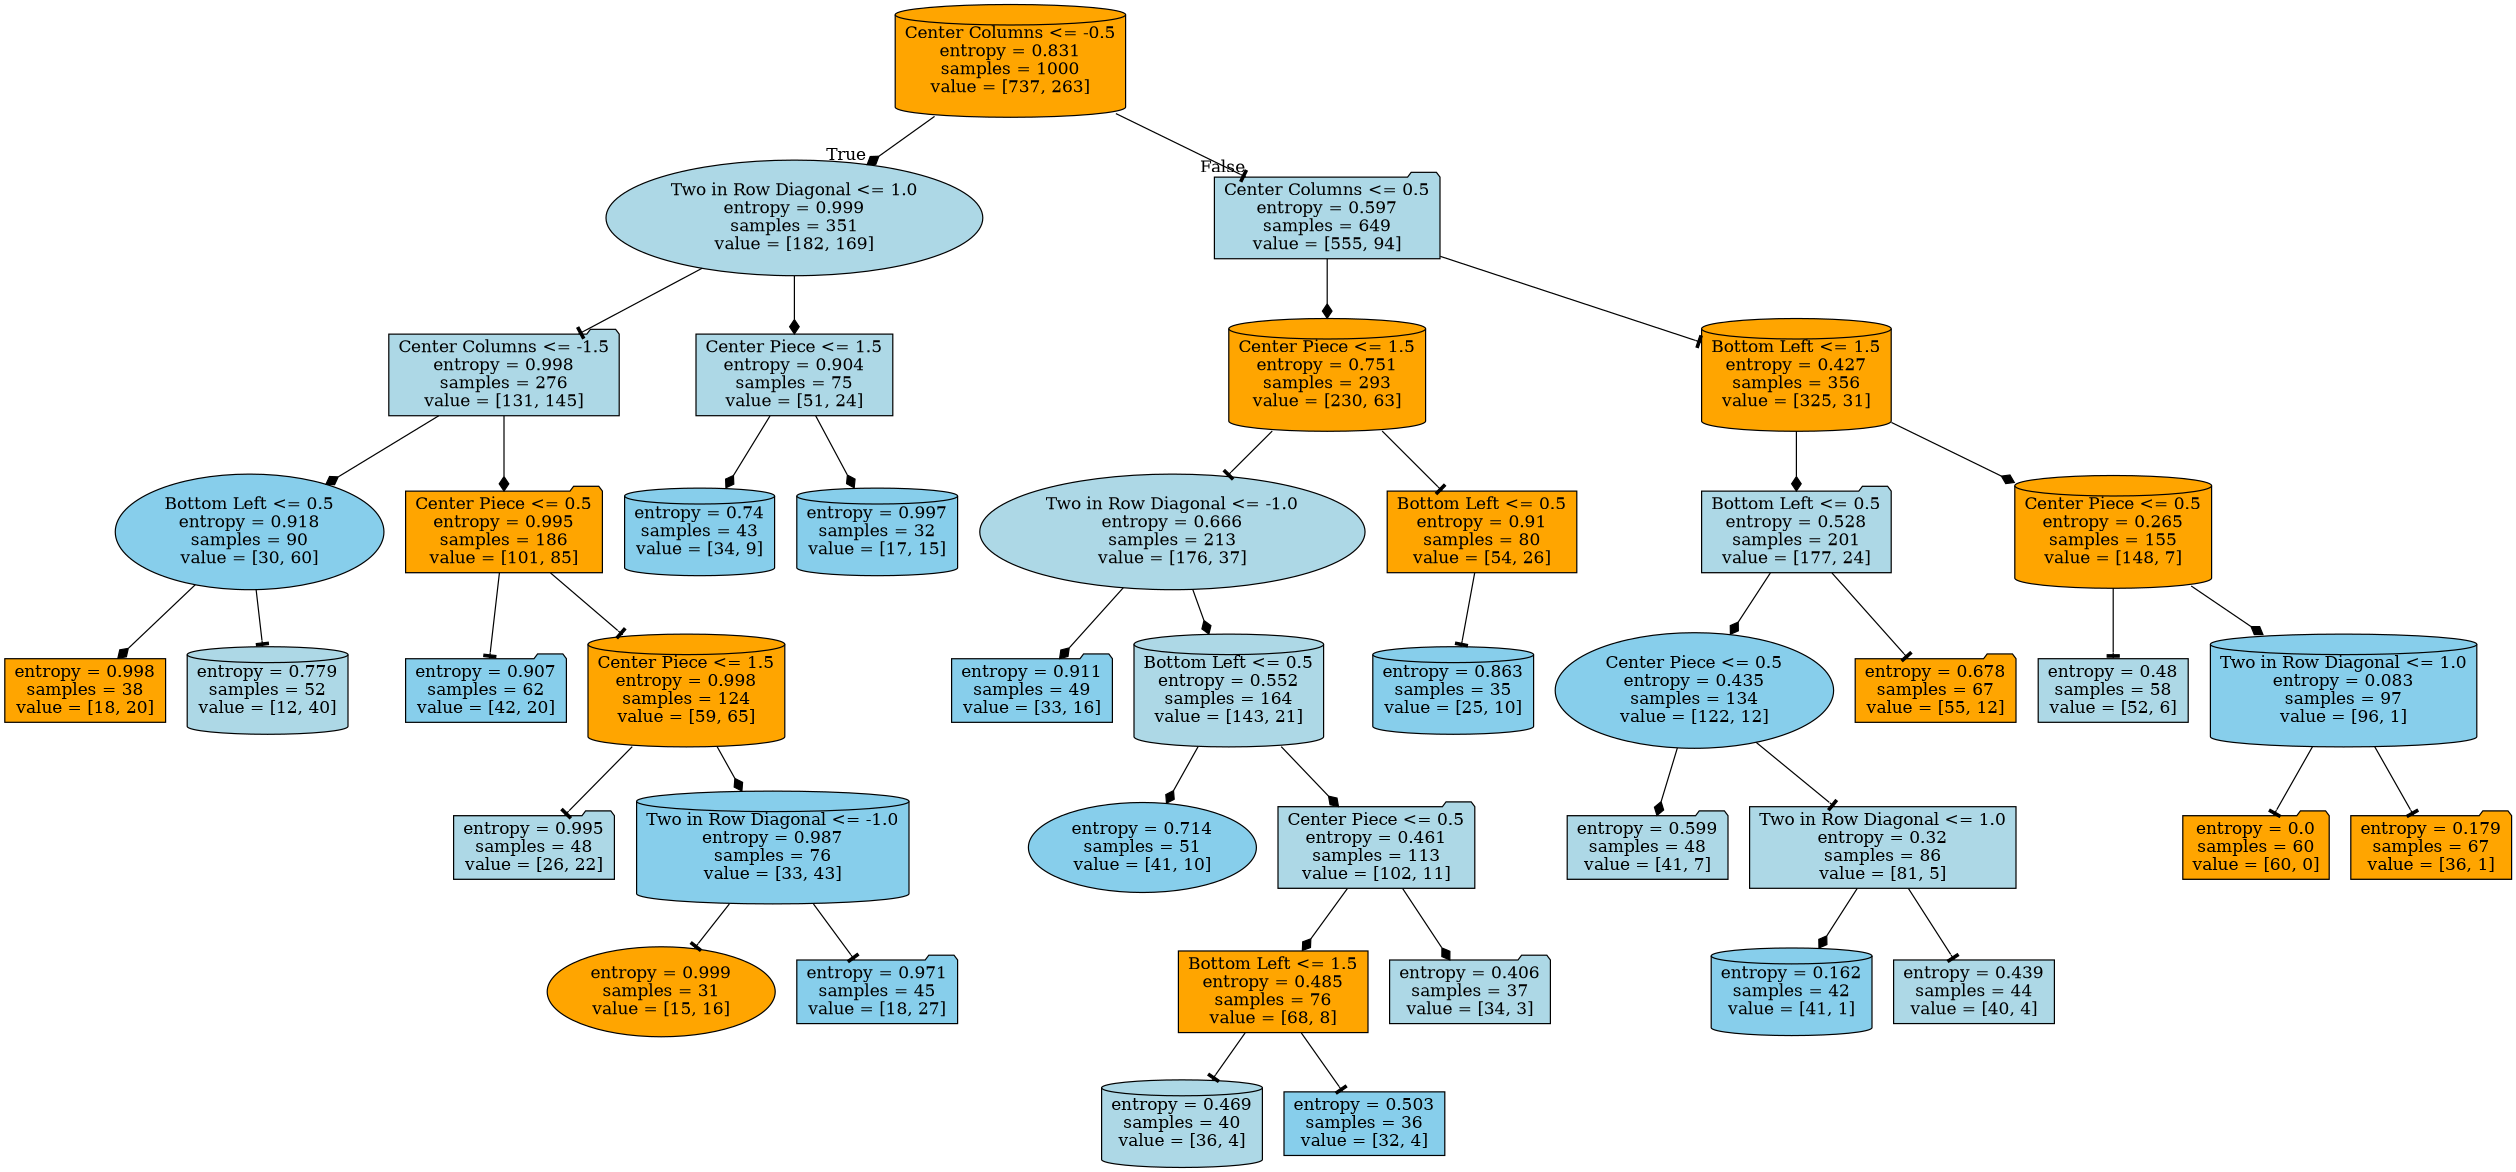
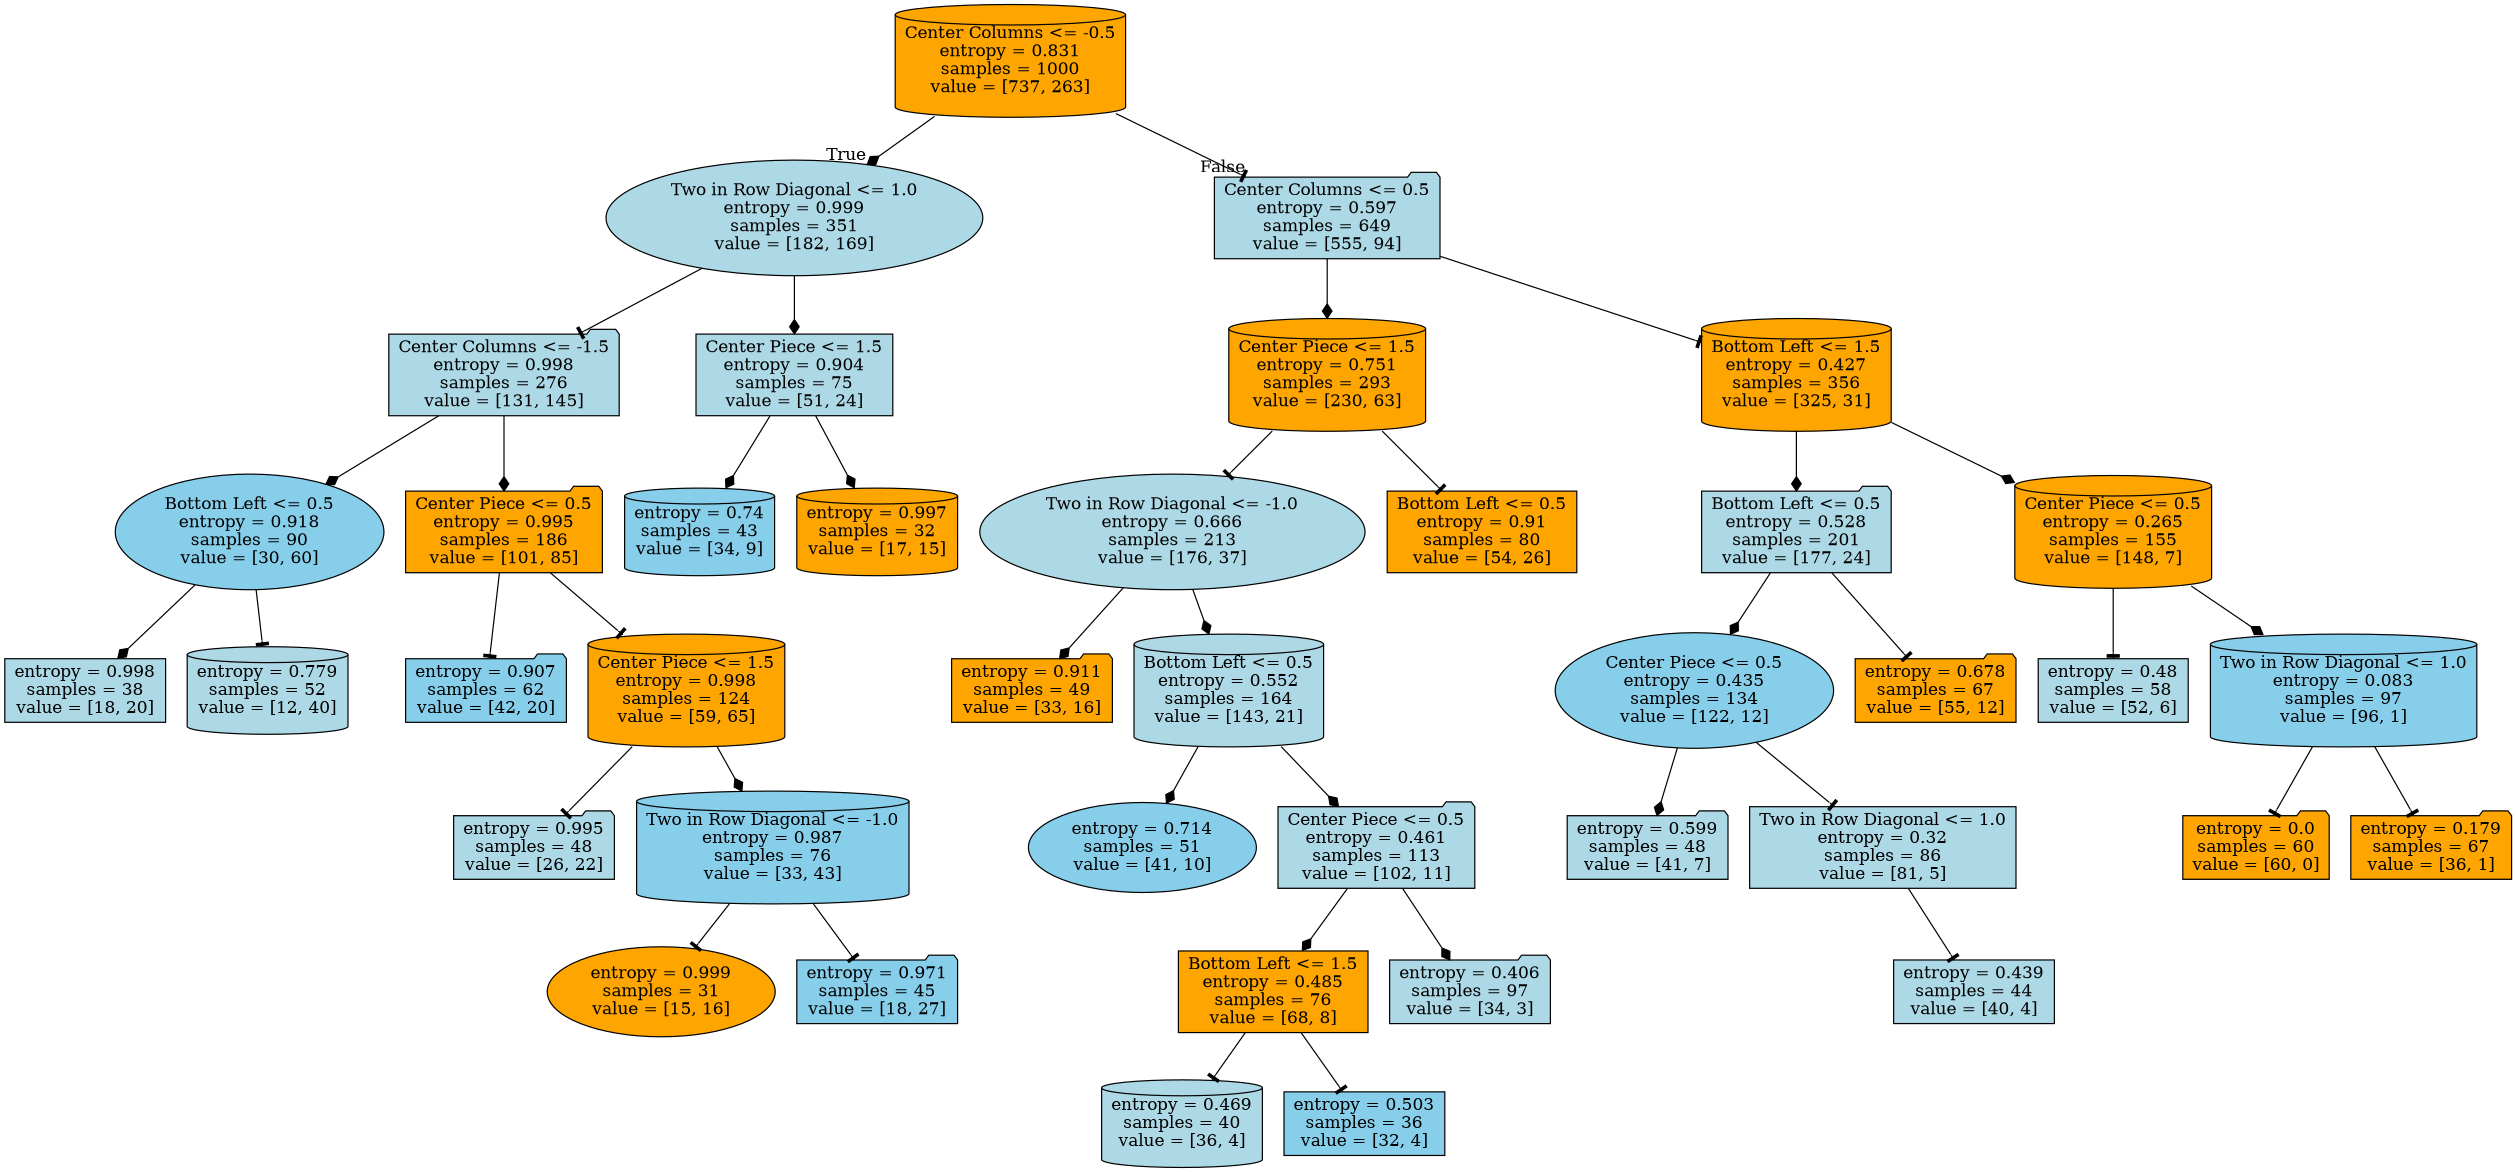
  digraph {
    node [fillcolor=lightblue shape=cylinder style=filled]
    edge [arrowhead=diamond]
    n1 [fillcolor=orange label="Center Columns <= -0.5\nentropy = 0.831\nsamples = 1000\nvalue = [737, 263]"]
    n2 [label="Two in Row Diagonal <= 1.0\nentropy = 0.999\nsamples = 351\nvalue = [182, 169]" shape=ellipse]
    n3 [label="Center Columns <= 0.5\nentropy = 0.597\nsamples = 649\nvalue = [555, 94]" shape=folder]
    n4 [label="Center Columns <= -1.5\nentropy = 0.998\nsamples = 276\nvalue = [131, 145]" shape=folder]
    n5 [label="Center Piece <= 1.5\nentropy = 0.904\nsamples = 75\nvalue = [51, 24]" shape=box]
    n6 [fillcolor=orange label="Center Piece <= 1.5\nentropy = 0.751\nsamples = 293\nvalue = [230, 63]"]
    n7 [fillcolor=orange label="Bottom Left <= 1.5\nentropy = 0.427\nsamples = 356\nvalue = [325, 31]"]
    n8 [fillcolor=skyblue label="Bottom Left <= 0.5\nentropy = 0.918\nsamples = 90\nvalue = [30, 60]" shape=ellipse]
    n9 [fillcolor=orange label="Center Piece <= 0.5\nentropy = 0.995\nsamples = 186\nvalue = [101, 85]" shape=folder]
    n10 [fillcolor=skyblue label="entropy = 0.74\nsamples = 43\nvalue = [34, 9]"]
-   n11 [fillcolor=skyblue label="entropy = 0.997\nsamples = 32\nvalue = [17, 15]"]
-   n12 [fillcolor=orange label="entropy = 0.998\nsamples = 38\nvalue = [18, 20]" shape=box]
+   n11 [fillcolor=orange label="entropy = 0.997\nsamples = 32\nvalue = [17, 15]"]
+   n12 [label="entropy = 0.998\nsamples = 38\nvalue = [18, 20]" shape=box]
    n13 [label="entropy = 0.779\nsamples = 52\nvalue = [12, 40]"]
    n14 [fillcolor=skyblue label="entropy = 0.907\nsamples = 62\nvalue = [42, 20]" shape=folder]
    n15 [fillcolor=orange label="Center Piece <= 1.5\nentropy = 0.998\nsamples = 124\nvalue = [59, 65]"]
    n16 [label="entropy = 0.995\nsamples = 48\nvalue = [26, 22]" shape=folder]
    n17 [fillcolor=skyblue label="Two in Row Diagonal <= -1.0\nentropy = 0.987\nsamples = 76\nvalue = [33, 43]"]
    n18 [fillcolor=orange label="entropy = 0.999\nsamples = 31\nvalue = [15, 16]" shape=ellipse]
    n19 [fillcolor=skyblue label="entropy = 0.971\nsamples = 45\nvalue = [18, 27]" shape=folder]
    n20 [label="Two in Row Diagonal <= -1.0\nentropy = 0.666\nsamples = 213\nvalue = [176, 37]" shape=ellipse]
    n21 [fillcolor=orange label="Bottom Left <= 0.5\nentropy = 0.91\nsamples = 80\nvalue = [54, 26]" shape=box]
    n22 [label="Bottom Left <= 0.5\nentropy = 0.528\nsamples = 201\nvalue = [177, 24]" shape=folder]
    n23 [fillcolor=orange label="Center Piece <= 0.5\nentropy = 0.265\nsamples = 155\nvalue = [148, 7]"]
-   n24 [fillcolor=skyblue label="entropy = 0.911\nsamples = 49\nvalue = [33, 16]" shape=folder]
+   n24 [fillcolor=orange label="entropy = 0.911\nsamples = 49\nvalue = [33, 16]" shape=folder]
    n25 [label="Bottom Left <= 0.5\nentropy = 0.552\nsamples = 164\nvalue = [143, 21]"]
-   n26 [fillcolor=skyblue label="entropy = 0.863\nsamples = 35\nvalue = [25, 10]"]
    n27 [fillcolor=skyblue label="entropy = 0.714\nsamples = 51\nvalue = [41, 10]" shape=ellipse]
    n28 [label="Center Piece <= 0.5\nentropy = 0.461\nsamples = 113\nvalue = [102, 11]" shape=folder]
    n29 [fillcolor=orange label="Bottom Left <= 1.5\nentropy = 0.485\nsamples = 76\nvalue = [68, 8]" shape=box]
-   n30 [label="entropy = 0.406\nsamples = 37\nvalue = [34, 3]" shape=folder]
+   n30 [label="entropy = 0.406\nsamples = 97\nvalue = [34, 3]" shape=folder]
    n31 [label="entropy = 0.469\nsamples = 40\nvalue = [36, 4]"]
    n32 [fillcolor=skyblue label="entropy = 0.503\nsamples = 36\nvalue = [32, 4]" shape=box]
    n33 [fillcolor=skyblue label="Center Piece <= 0.5\nentropy = 0.435\nsamples = 134\nvalue = [122, 12]" shape=ellipse]
    n34 [fillcolor=orange label="entropy = 0.678\nsamples = 67\nvalue = [55, 12]" shape=folder]
    n35 [label="entropy = 0.48\nsamples = 58\nvalue = [52, 6]" shape=box]
    n36 [fillcolor=skyblue label="Two in Row Diagonal <= 1.0\nentropy = 0.083\nsamples = 97\nvalue = [96, 1]"]
    n37 [label="entropy = 0.599\nsamples = 48\nvalue = [41, 7]" shape=folder]
    n38 [label="Two in Row Diagonal <= 1.0\nentropy = 0.32\nsamples = 86\nvalue = [81, 5]" shape=box]
-   n39 [fillcolor=skyblue label="entropy = 0.162\nsamples = 42\nvalue = [41, 1]"]
    n40 [label="entropy = 0.439\nsamples = 44\nvalue = [40, 4]" shape=box]
    n41 [fillcolor=orange label="entropy = 0.0\nsamples = 60\nvalue = [60, 0]" shape=folder]
    n42 [fillcolor=orange label="entropy = 0.179\nsamples = 67\nvalue = [36, 1]" shape=folder]
    n1 -> n2 [headlabel=True labelangle=45 labeldistance=2.5]
    n1 -> n3 [arrowhead=tee headlabel=False labelangle=-45 labeldistance=2.5]
    n2 -> n4 [arrowhead=tee]
    n2 -> n5
    n3 -> n6
    n3 -> n7 [arrowhead=tee]
    n4 -> n8
    n4 -> n9
    n5 -> n10
    n5 -> n11
    n6 -> n20 [arrowhead=tee]
    n6 -> n21 [arrowhead=tee]
    n7 -> n22
    n7 -> n23
    n8 -> n12
    n8 -> n13 [arrowhead=tee]
    n9 -> n14 [arrowhead=tee]
    n9 -> n15 [arrowhead=tee]
    n15 -> n16 [arrowhead=tee]
    n15 -> n17
    n17 -> n18 [arrowhead=tee]
    n17 -> n19 [arrowhead=tee]
    n20 -> n24
    n20 -> n25
-   n21 -> n26 [arrowhead=tee]
    n22 -> n33
    n22 -> n34 [arrowhead=tee]
    n23 -> n35 [arrowhead=tee]
    n23 -> n36
    n25 -> n27
    n25 -> n28
    n28 -> n29
    n28 -> n30
    n29 -> n31 [arrowhead=tee]
    n29 -> n32 [arrowhead=tee]
    n33 -> n37
    n33 -> n38 [arrowhead=tee]
    n36 -> n41 [arrowhead=tee]
    n36 -> n42 [arrowhead=tee]
-   n38 -> n39
    n38 -> n40 [arrowhead=tee]
  }
